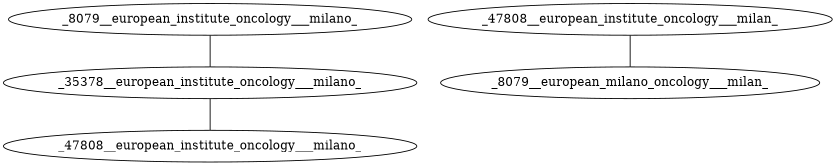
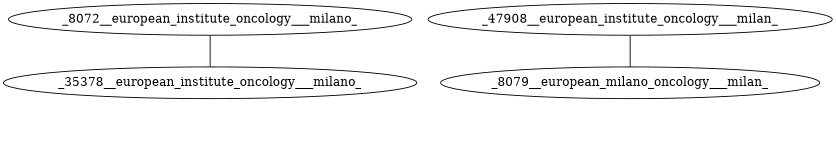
  graph {
    n1 [label=_35378__european_institute_oncology___milano_]
-   _8079__european_institute_oncology___milano_
-   _47808__european_institute_oncology___milano_
+   _8079__european_institute_oncology___milano_ [label=_8072__european_institute_oncology___milano_]
    n4 [label=_8079__european_milano_oncology___milan_]
-   _47808__european_institute_oncology___milan_
-   n1 -- _47808__european_institute_oncology___milano_
+   _47808__european_institute_oncology___milan_ [label=_47908__european_institute_oncology___milan_]
    _8079__european_institute_oncology___milano_ -- n1
    _47808__european_institute_oncology___milan_ -- n4
  }
